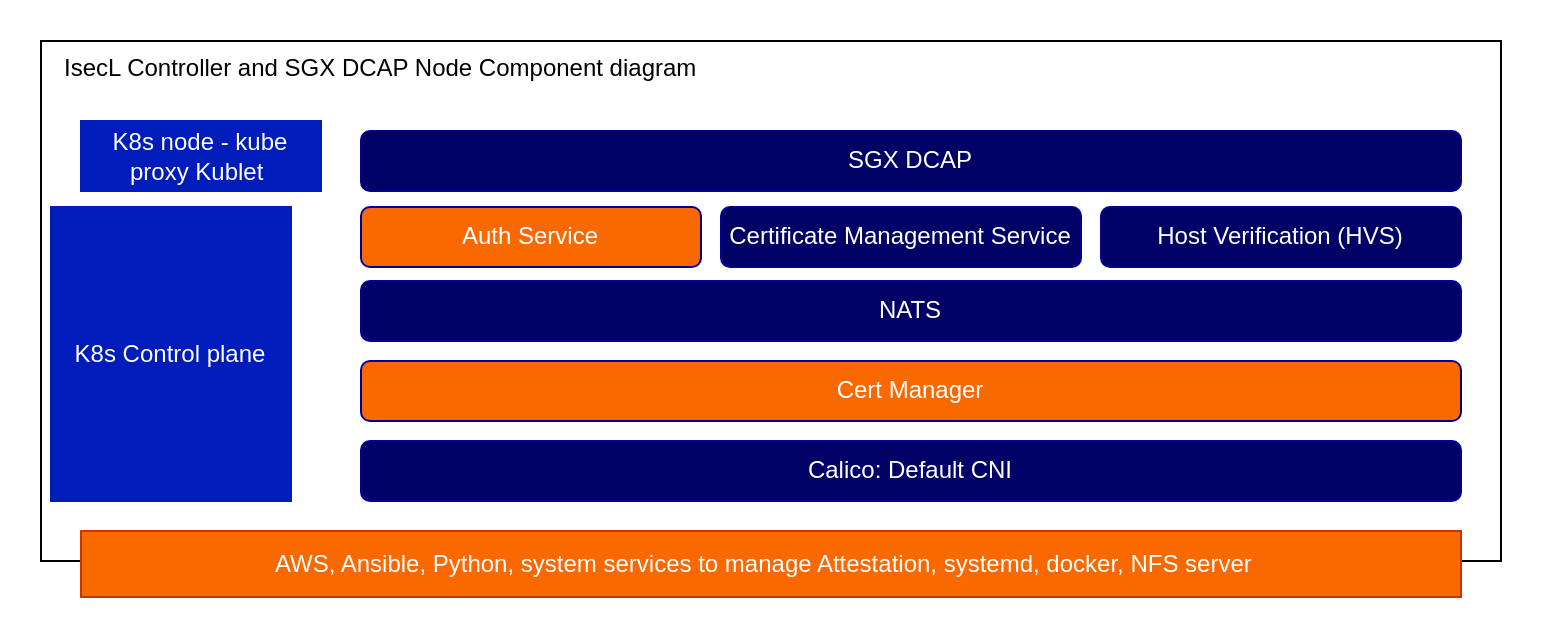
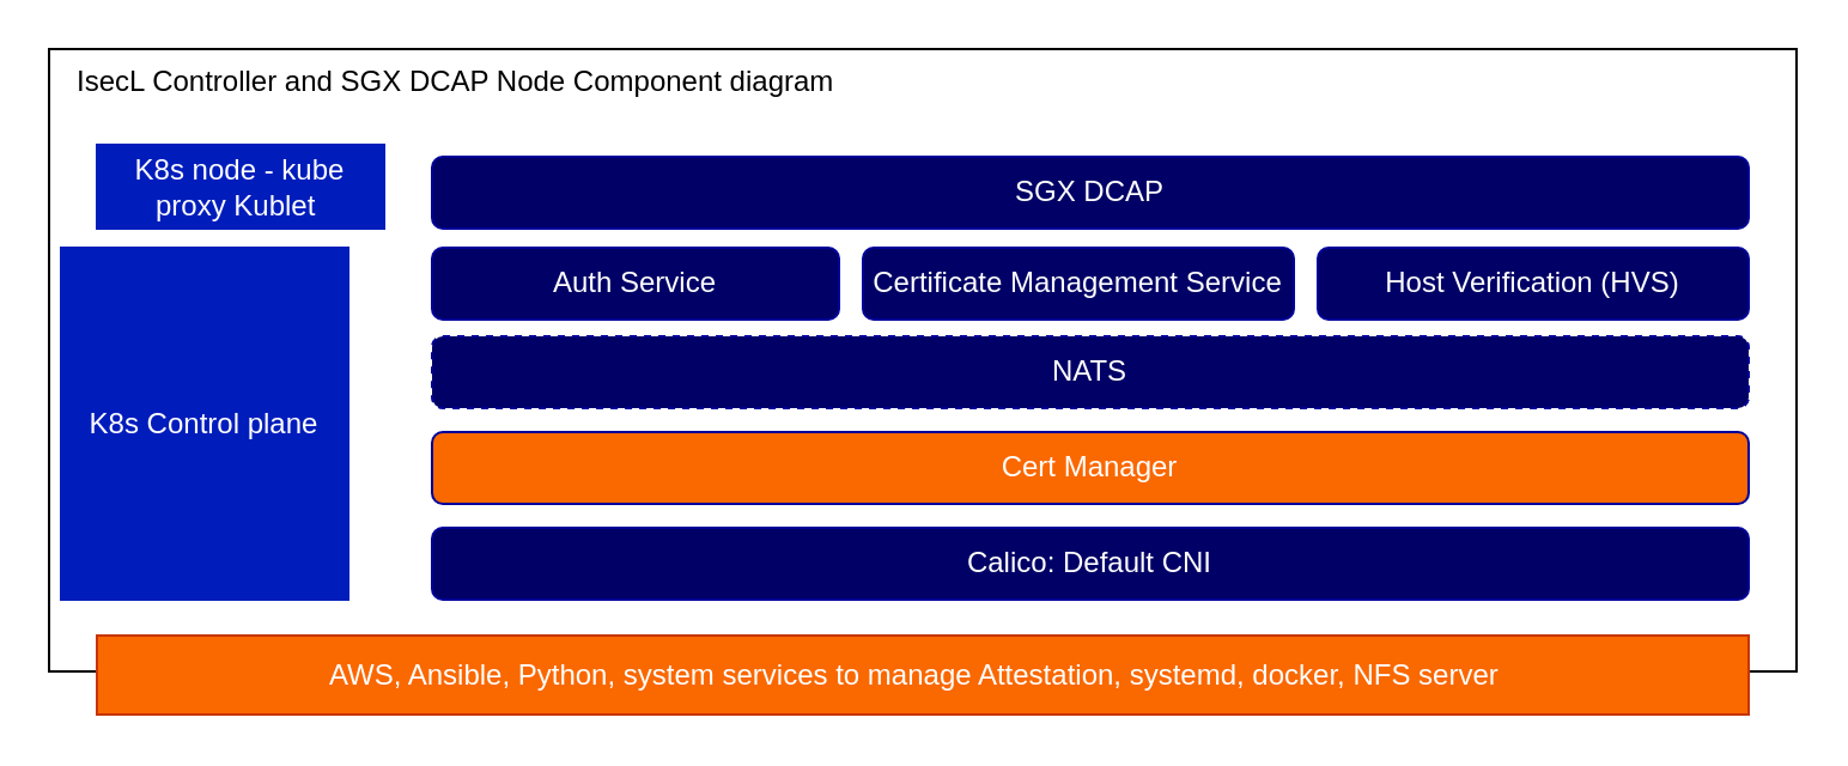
  <mxCell id="0" />
  <mxCell id="1" parent="0" />
  <mxCell id="2" value="&amp;nbsp; &amp;nbsp;IsecL Controller and SGX DCAP Node Component diagram" style="rounded=0;whiteSpace=wrap;html=1;align=left;verticalAlign=top;" parent="1" vertex="1"><mxGeometry x="20" y="20" width="730" height="260" as="geometry" /></mxCell>
  <mxCell id="3" value="AWS, Ansible, Python, system services to manage Attestation, systemd, docker, NFS server&amp;nbsp;&amp;nbsp;" style="rounded=0;whiteSpace=wrap;html=1;align=center;fillColor=#fa6800;strokeColor=#C73500;fontColor=#FFFFFF;" parent="1" vertex="1"><mxGeometry x="40" y="265" width="690" height="33" as="geometry" /></mxCell>
  <mxCell id="4" value="Calico: Default CNI" style="rounded=1;whiteSpace=wrap;html=1;align=center;fillColor=#000066;strokeColor=#000099;fontColor=#FFFFFF;" parent="1" vertex="1"><mxGeometry x="180" y="220" width="550" height="30" as="geometry" /></mxCell>
  <mxCell id="5" value="K8s Control plane&lt;br&gt;" style="rounded=0;whiteSpace=wrap;html=1;align=center;fillColor=#001DBC;strokeColor=#001DBC;fontColor=#FFFFFF;" parent="1" vertex="1"><mxGeometry x="25" y="103" width="120" height="147" as="geometry" /></mxCell>
  <mxCell id="6" value="K8s node - kube proxy Kublet&amp;nbsp;" style="rounded=0;whiteSpace=wrap;html=1;align=center;fillColor=#001DBC;strokeColor=#001DBC;fontColor=#FFFFFF;" parent="1" vertex="1"><mxGeometry x="40" y="60" width="120" height="35" as="geometry" /></mxCell>
- <mxCell id="7" value="Auth Service" style="rounded=1;whiteSpace=wrap;html=1;align=center;fillColor=#fa6800;strokeColor=#000099;fontColor=#FFFFFF;" parent="1" vertex="1"><mxGeometry x="180" y="103" width="170" height="30" as="geometry" /></mxCell>
+ <mxCell id="7" value="Auth Service" style="rounded=1;whiteSpace=wrap;html=1;align=center;fillColor=#000066;strokeColor=#000099;fontColor=#FFFFFF;" parent="1" vertex="1"><mxGeometry x="180" y="103" width="170" height="30" as="geometry" /></mxCell>
  <mxCell id="8" value="Certificate Management Service" style="rounded=1;whiteSpace=wrap;html=1;align=center;fillColor=#000066;strokeColor=#000099;fontColor=#FFFFFF;" parent="1" vertex="1"><mxGeometry x="360" y="103" width="180" height="30" as="geometry" /></mxCell>
  <mxCell id="9" value="Host Verification (HVS)" style="rounded=1;whiteSpace=wrap;html=1;align=center;fillColor=#000066;strokeColor=#000099;fontColor=#FFFFFF;" parent="1" vertex="1"><mxGeometry x="550" y="103" width="180" height="30" as="geometry" /></mxCell>
  <mxCell id="10" value="Cert Manager" style="rounded=1;whiteSpace=wrap;html=1;align=center;fillColor=#fa6800;strokeColor=#000099;fontColor=#FFFFFF;" parent="1" vertex="1"><mxGeometry x="180" y="180" width="550" height="30" as="geometry" /></mxCell>
- <mxCell id="11" value="NATS" style="rounded=1;whiteSpace=wrap;html=1;align=center;fillColor=#000066;strokeColor=#000099;fontColor=#FFFFFF;" parent="1" vertex="1"><mxGeometry x="180" y="140" width="550" height="30" as="geometry" /></mxCell>
+ <mxCell id="11" value="NATS" style="rounded=1;whiteSpace=wrap;html=1;align=center;fillColor=#000066;strokeColor=#000099;fontColor=#FFFFFF;dashed=1;" parent="1" vertex="1"><mxGeometry x="180" y="140" width="550" height="30" as="geometry" /></mxCell>
  <mxCell id="12" value="SGX DCAP" style="rounded=1;whiteSpace=wrap;html=1;align=center;fillColor=#000066;strokeColor=#000099;fontColor=#FFFFFF;" vertex="1" parent="1"><mxGeometry x="180" y="65" width="550" height="30" as="geometry" /></mxCell>
